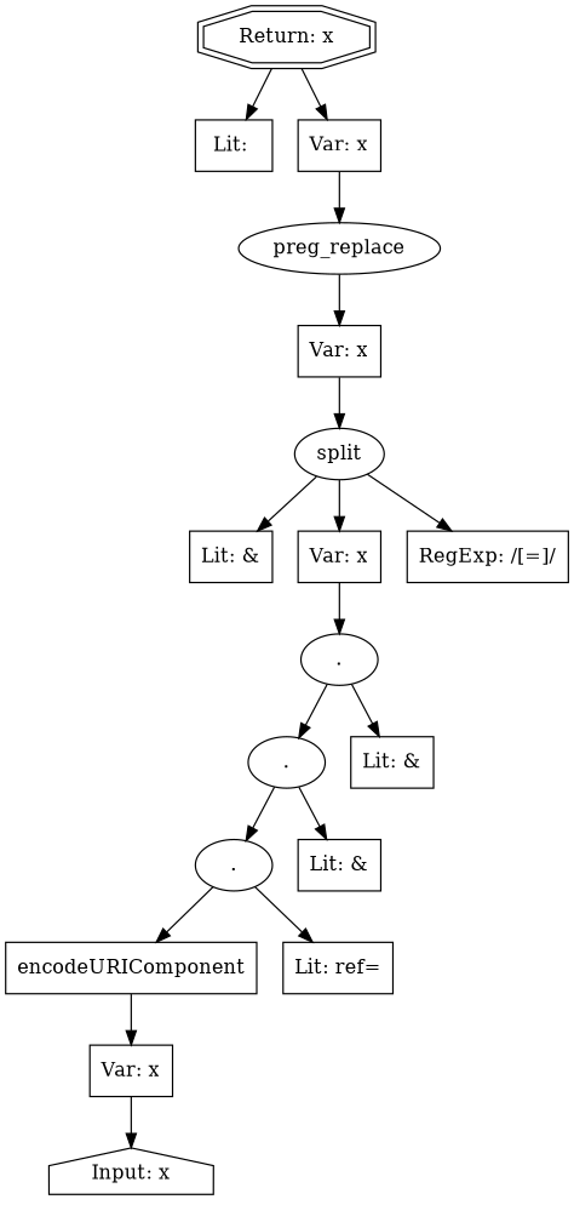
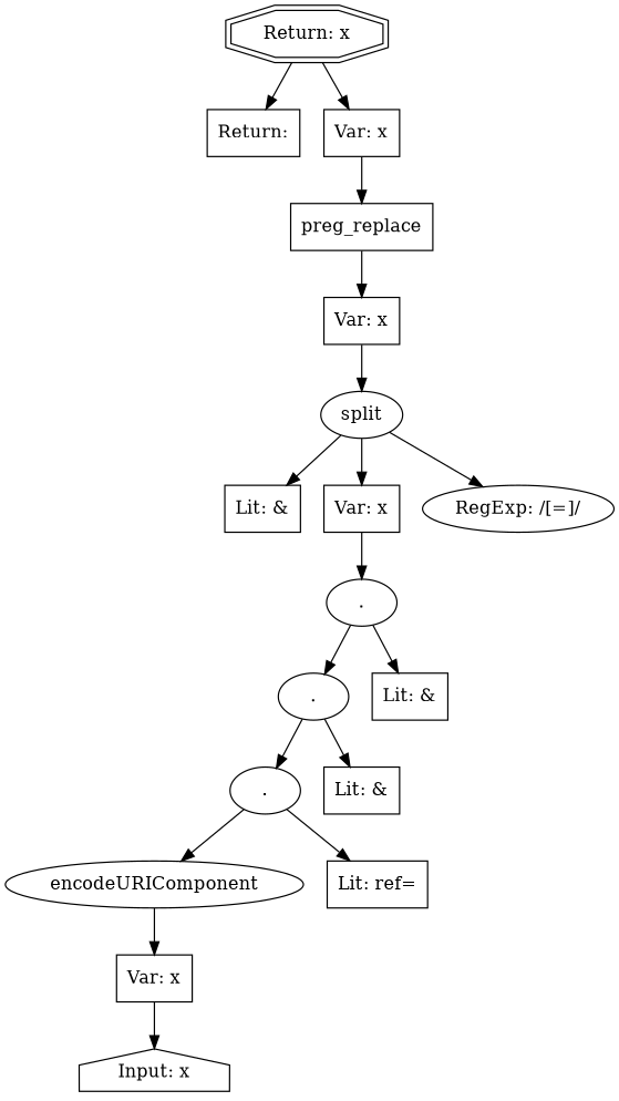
  digraph {
    node [shape=box]
    n1 [label="Input: x" shape=house]
-   n2 [label=encodeURIComponent]
+   n2 [label=encodeURIComponent shape=ellipse]
    n3 [label="Var: x"]
    n4 [label="." shape=ellipse]
    n5 [label="Lit: ref="]
    n6 [label="." shape=ellipse]
    n7 [label="Lit: &"]
    n8 [label="." shape=ellipse]
    n9 [label="Lit: &"]
    n10 [label=split shape=ellipse]
    n11 [label="Lit: &"]
    n12 [label="Var: x"]
-   n13 [label="RegExp: /[=]/"]
-   n14 [label=preg_replace shape=ellipse]
+   n13 [label="RegExp: /[=]/" shape=ellipse]
+   n14 [label=preg_replace]
    n15 [label="Var: x"]
-   n16 [label="Lit: "]
+   n16 [label="Return:"]
    n17 [label="Var: x"]
    n18 [label="Return: x" shape=doubleoctagon]
    n2 -> n3
    n3 -> n1
    n4 -> n2
    n4 -> n5
    n6 -> n4
    n6 -> n7
    n8 -> n6
    n8 -> n9
    n10 -> n11
    n10 -> n12
    n10 -> n13
    n12 -> n8
    n14 -> n15
    n15 -> n10
    n17 -> n14
    n18 -> n16
    n18 -> n17
  }
